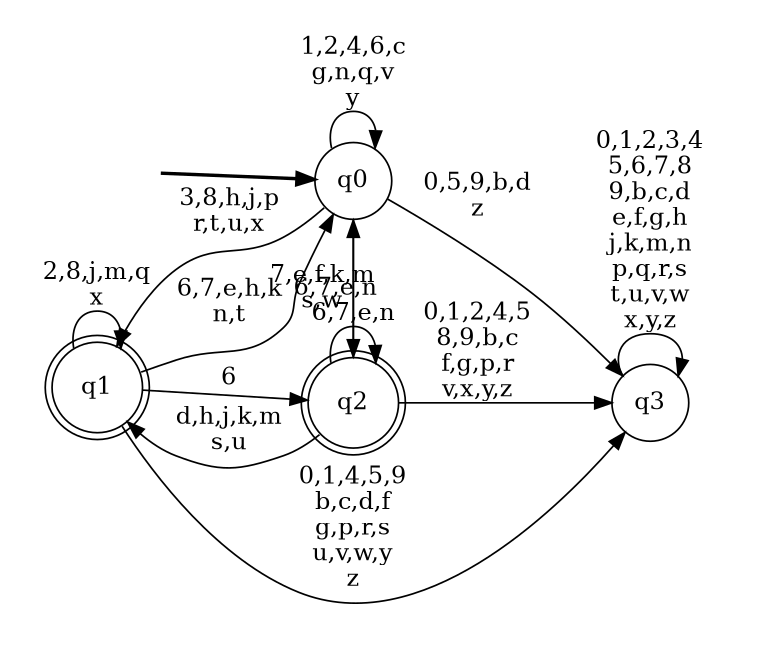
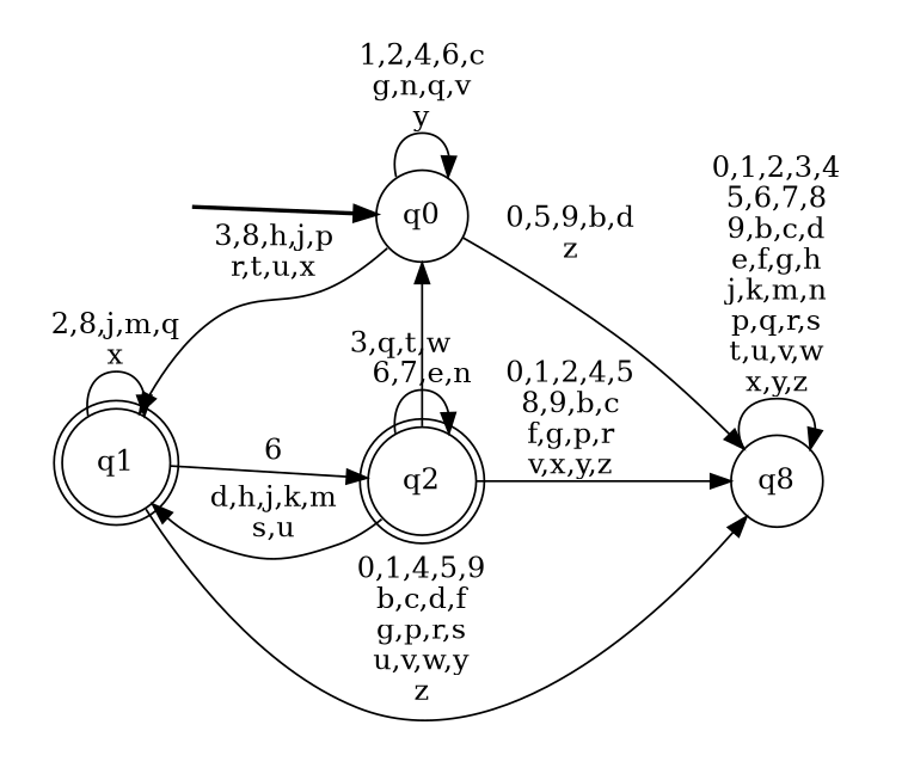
  digraph {
    rankdir=LR
    node [shape=circle style=filled color=black fillcolor=white]
    __start0 [height=0 shape=none style=invis width=0 color="" fillcolor=""]
    n2 [label=q0]
    n3 [label=q1 shape=doublecircle style="rounded,filled"]
    n4 [label=q2 shape=doublecircle style="rounded,filled"]
-   n5 [label=q3]
+   n5 [label=q8]
    subgraph cluster_1 {
      nodesep=0.15
      ranksep=0.15
      style=invis
      __start0
      n2
    }
    __start0 -> n2 [penwidth=2]
    n2 -> n2 [label="1,2,4,6,c\ng,n,q,v\ny"]
    n2 -> n3 [label="3,8,h,j,p\nr,t,u,x"]
-   n2 -> n4 [label="7,e,f,k,m\ns,w"]
    n2 -> n5 [label="0,5,9,b,d\nz"]
-   n3 -> n2 [label="6,7,e,h,k\nn,t"]
    n3 -> n3 [label="2,8,j,m,q\nx"]
    n3 -> n4 [label=6]
    n3 -> n5 [label="0,1,4,5,9\nb,c,d,f\ng,p,r,s\nu,v,w,y\nz"]
-   n4 -> n2 [label="6,7,e,n"]
+   n4 -> n2 [label="3,q,t,w"]
    n4 -> n3 [label="d,h,j,k,m\ns,u"]
    n4 -> n4 [label="6,7,e,n"]
    n4 -> n5 [label="0,1,2,4,5\n8,9,b,c\nf,g,p,r\nv,x,y,z"]
    n5 -> n5 [label="0,1,2,3,4\n5,6,7,8\n9,b,c,d\ne,f,g,h\nj,k,m,n\np,q,r,s\nt,u,v,w\nx,y,z"]
  }
